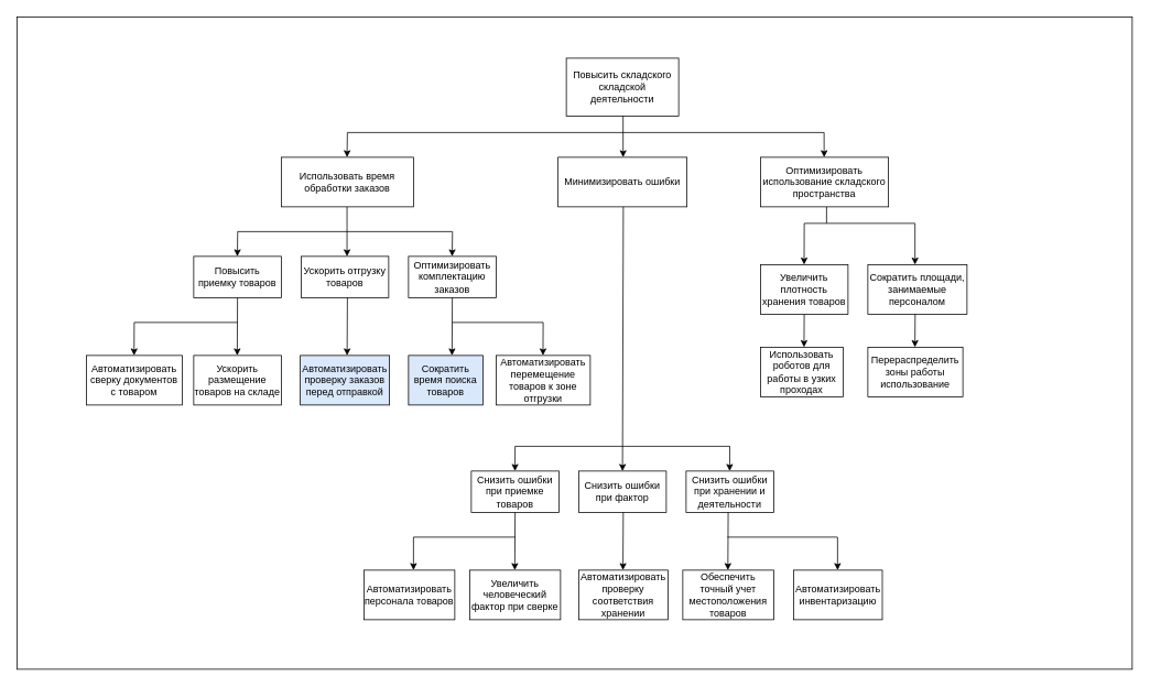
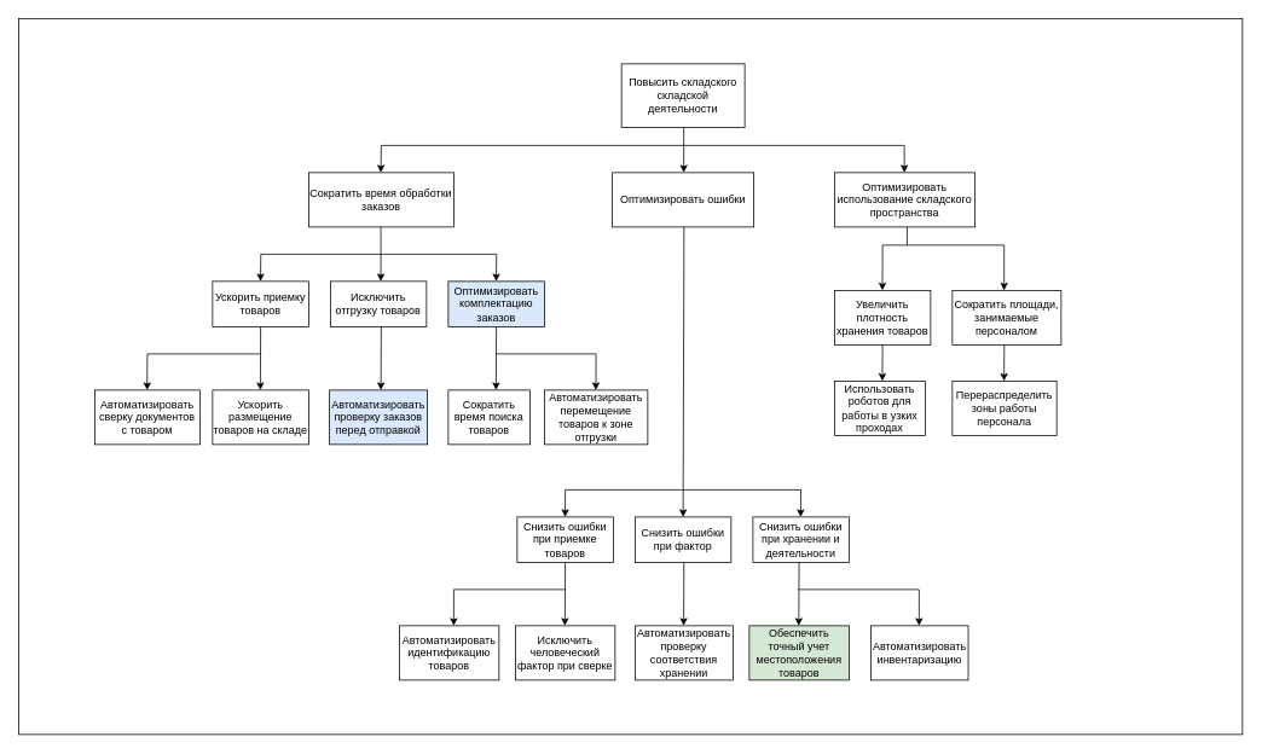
  <mxCell id="0" />
  <mxCell id="1" parent="0" />
  <mxCell id="2" value="" style="rounded=0;whiteSpace=wrap;html=1;" vertex="1" parent="1"><mxGeometry x="20" y="20" width="1350" height="790" as="geometry" /></mxCell>
  <mxCell id="3" value="Повысить складского складской деятельности" style="rounded=0;whiteSpace=wrap;html=1;" vertex="1" parent="1"><mxGeometry x="685" y="70" width="136" height="70" as="geometry" /></mxCell>
- <mxCell id="4" value="Использовать время обработки заказов" style="rounded=0;whiteSpace=wrap;html=1;" vertex="1" parent="1"><mxGeometry x="340" y="190" width="160" height="60" as="geometry" /></mxCell>
+ <mxCell id="4" value="Сократить время обработки заказов" style="rounded=0;whiteSpace=wrap;html=1;" vertex="1" parent="1"><mxGeometry x="340" y="190" width="160" height="60" as="geometry" /></mxCell>
  <mxCell id="5" value="Оптимизировать использование складского пространства" style="rounded=0;whiteSpace=wrap;html=1;" vertex="1" parent="1"><mxGeometry x="920" y="190" width="155" height="60" as="geometry" /></mxCell>
- <mxCell id="6" value="Ускорить отгрузку товаров" style="rounded=0;whiteSpace=wrap;html=1;" vertex="1" parent="1"><mxGeometry x="364" y="310" width="106" height="50" as="geometry" /></mxCell>
- <mxCell id="7" value="Оптимизировать комплектацию заказов" style="rounded=0;whiteSpace=wrap;html=1;" vertex="1" parent="1"><mxGeometry x="494" y="310" width="106" height="50" as="geometry" /></mxCell>
+ <mxCell id="6" value="Исключить отгрузку товаров" style="rounded=0;whiteSpace=wrap;html=1;" vertex="1" parent="1"><mxGeometry x="364" y="310" width="106" height="50" as="geometry" /></mxCell>
+ <mxCell id="7" value="Оптимизировать комплектацию заказов" style="rounded=0;whiteSpace=wrap;html=1;fillColor=#dae8fc;" vertex="1" parent="1"><mxGeometry x="494" y="310" width="106" height="50" as="geometry" /></mxCell>
  <mxCell id="8" value="Снизить ошибки при приемке товаров" style="rounded=0;whiteSpace=wrap;html=1;" vertex="1" parent="1"><mxGeometry x="570" y="570" width="106" height="50" as="geometry" /></mxCell>
  <mxCell id="9" value="Снизить ошибки при фактор" style="rounded=0;whiteSpace=wrap;html=1;" vertex="1" parent="1"><mxGeometry x="700" y="570" width="106" height="50" as="geometry" /></mxCell>
- <mxCell id="10" value="Повысить приемку товаров" style="rounded=0;whiteSpace=wrap;html=1;" vertex="1" parent="1"><mxGeometry x="234" y="310" width="106" height="50" as="geometry" /></mxCell>
- <mxCell id="11" value="Минимизировать ошибки" style="rounded=0;whiteSpace=wrap;html=1;" vertex="1" parent="1"><mxGeometry x="675" y="190" width="156" height="60" as="geometry" /></mxCell>
+ <mxCell id="10" value="Ускорить приемку товаров" style="rounded=0;whiteSpace=wrap;html=1;" vertex="1" parent="1"><mxGeometry x="234" y="310" width="106" height="50" as="geometry" /></mxCell>
+ <mxCell id="11" value="Оптимизировать ошибки" style="rounded=0;whiteSpace=wrap;html=1;" vertex="1" parent="1"><mxGeometry x="675" y="190" width="156" height="60" as="geometry" /></mxCell>
  <mxCell id="12" value="Снизить ошибки при хранении и деятельности" style="rounded=0;whiteSpace=wrap;html=1;" vertex="1" parent="1"><mxGeometry x="830" y="570" width="106" height="50" as="geometry" /></mxCell>
  <mxCell id="13" value="Увеличить плотность хранения товаров" style="rounded=0;whiteSpace=wrap;html=1;" vertex="1" parent="1"><mxGeometry x="920" y="320" width="106" height="60" as="geometry" /></mxCell>
  <mxCell id="14" value="Сократить площади, занимаемые персоналом" style="rounded=0;whiteSpace=wrap;html=1;" vertex="1" parent="1"><mxGeometry x="1050" y="320" width="120" height="60" as="geometry" /></mxCell>
  <mxCell id="15" value="Автоматизировать сверку документов с товаром" style="rounded=0;whiteSpace=wrap;html=1;" vertex="1" parent="1"><mxGeometry x="104" y="430" width="116" height="60" as="geometry" /></mxCell>
  <mxCell id="16" value="Ускорить размещение товаров на складе" style="rounded=0;whiteSpace=wrap;html=1;" vertex="1" parent="1"><mxGeometry x="234" y="430" width="106" height="60" as="geometry" /></mxCell>
  <mxCell id="17" value="Автоматизировать проверку заказов перед отправкой" style="rounded=0;whiteSpace=wrap;html=1;fillColor=#dae8fc;" vertex="1" parent="1"><mxGeometry x="363" y="430" width="108" height="60" as="geometry" /></mxCell>
- <mxCell id="18" value="Сократить время поиска товаров" style="rounded=0;whiteSpace=wrap;html=1;fillColor=#dae8fc;" vertex="1" parent="1"><mxGeometry x="494" y="430" width="90" height="60" as="geometry" /></mxCell>
+ <mxCell id="18" value="Сократить время поиска товаров" style="rounded=0;whiteSpace=wrap;html=1;" vertex="1" parent="1"><mxGeometry x="494" y="430" width="90" height="60" as="geometry" /></mxCell>
  <mxCell id="19" value="Автоматизировать перемещение товаров к зоне отгрузки" style="rounded=0;whiteSpace=wrap;html=1;" vertex="1" parent="1"><mxGeometry x="600" y="430" width="114" height="60" as="geometry" /></mxCell>
- <mxCell id="20" value="Автоматизировать персонала товаров" style="rounded=0;whiteSpace=wrap;html=1;" vertex="1" parent="1"><mxGeometry x="440" y="690" width="110" height="60" as="geometry" /></mxCell>
- <mxCell id="21" value="Увеличить человеческий фактор при сверке" style="rounded=0;whiteSpace=wrap;html=1;" vertex="1" parent="1"><mxGeometry x="568" y="690" width="110" height="60" as="geometry" /></mxCell>
+ <mxCell id="20" value="Автоматизировать идентификацию товаров" style="rounded=0;whiteSpace=wrap;html=1;" vertex="1" parent="1"><mxGeometry x="440" y="690" width="110" height="60" as="geometry" /></mxCell>
+ <mxCell id="21" value="Исключить человеческий фактор при сверке" style="rounded=0;whiteSpace=wrap;html=1;" vertex="1" parent="1"><mxGeometry x="568" y="690" width="110" height="60" as="geometry" /></mxCell>
  <mxCell id="22" value="Автоматизировать проверку соответствия хранении" style="rounded=0;whiteSpace=wrap;html=1;" vertex="1" parent="1"><mxGeometry x="700" y="690" width="108" height="60" as="geometry" /></mxCell>
- <mxCell id="23" value="Обеспечить точный учет местоположения товаров" style="rounded=0;whiteSpace=wrap;html=1;" vertex="1" parent="1"><mxGeometry x="826" y="690" width="110" height="60" as="geometry" /></mxCell>
+ <mxCell id="23" value="Обеспечить точный учет местоположения товаров" style="rounded=0;whiteSpace=wrap;html=1;fillColor=#d5e8d4;" vertex="1" parent="1"><mxGeometry x="826" y="690" width="110" height="60" as="geometry" /></mxCell>
  <mxCell id="24" value="Автоматизировать инвентаризацию" style="rounded=0;whiteSpace=wrap;html=1;" vertex="1" parent="1"><mxGeometry x="960" y="690" width="107.5" height="60" as="geometry" /></mxCell>
  <mxCell id="25" value="Использовать роботов для работы в узких проходах" style="rounded=0;whiteSpace=wrap;html=1;" vertex="1" parent="1"><mxGeometry x="920" y="420" width="100" height="60" as="geometry" /></mxCell>
- <mxCell id="26" value="Перераспределить зоны работы использование" style="rounded=0;whiteSpace=wrap;html=1;" vertex="1" parent="1"><mxGeometry x="1050" y="420" width="115" height="60" as="geometry" /></mxCell>
+ <mxCell id="26" value="Перераспределить зоны работы персонала" style="rounded=0;whiteSpace=wrap;html=1;" vertex="1" parent="1"><mxGeometry x="1050" y="420" width="115" height="60" as="geometry" /></mxCell>
  <mxCell id="27" value="" style="endArrow=classic;html=1;rounded=0;entryX=0.5;entryY=0;entryDx=0;entryDy=0;" edge="1" parent="1" target="9"><mxGeometry width="50" height="50" relative="1" as="geometry"><mxPoint x="754" y="250" as="sourcePoint" /><mxPoint x="753.58" y="560" as="targetPoint" /></mxGeometry></mxCell>
  <mxCell id="28" value="" style="endArrow=classic;html=1;rounded=0;" edge="1" parent="1"><mxGeometry width="50" height="50" relative="1" as="geometry"><mxPoint x="753.71" y="140" as="sourcePoint" /><mxPoint x="753.71" y="190" as="targetPoint" /></mxGeometry></mxCell>
  <mxCell id="29" value="" style="endArrow=classic;html=1;rounded=0;" edge="1" parent="1"><mxGeometry width="50" height="50" relative="1" as="geometry"><mxPoint x="420" y="160" as="sourcePoint" /><mxPoint x="419.58" y="190" as="targetPoint" /></mxGeometry></mxCell>
  <mxCell id="30" value="" style="endArrow=classic;html=1;rounded=0;" edge="1" parent="1"><mxGeometry width="50" height="50" relative="1" as="geometry"><mxPoint x="997" y="160" as="sourcePoint" /><mxPoint x="997.08" y="190" as="targetPoint" /></mxGeometry></mxCell>
  <mxCell id="31" value="" style="endArrow=none;html=1;rounded=0;" edge="1" parent="1"><mxGeometry width="50" height="50" relative="1" as="geometry"><mxPoint x="420" y="160" as="sourcePoint" /><mxPoint x="997" y="160" as="targetPoint" /></mxGeometry></mxCell>
  <mxCell id="32" value="" style="endArrow=classic;html=1;rounded=0;" edge="1" parent="1"><mxGeometry width="50" height="50" relative="1" as="geometry"><mxPoint x="419.58" y="250" as="sourcePoint" /><mxPoint x="419.58" y="310" as="targetPoint" /></mxGeometry></mxCell>
  <mxCell id="33" value="" style="endArrow=classic;html=1;rounded=0;" edge="1" parent="1"><mxGeometry width="50" height="50" relative="1" as="geometry"><mxPoint x="547.21" y="280" as="sourcePoint" /><mxPoint x="546.79" y="310" as="targetPoint" /></mxGeometry></mxCell>
  <mxCell id="34" value="" style="endArrow=classic;html=1;rounded=0;" edge="1" parent="1"><mxGeometry width="50" height="50" relative="1" as="geometry"><mxPoint x="287.21" y="280" as="sourcePoint" /><mxPoint x="286.79" y="310" as="targetPoint" /></mxGeometry></mxCell>
  <mxCell id="35" value="" style="endArrow=none;html=1;rounded=0;" edge="1" parent="1"><mxGeometry width="50" height="50" relative="1" as="geometry"><mxPoint x="287" y="280" as="sourcePoint" /><mxPoint x="547" y="280" as="targetPoint" /></mxGeometry></mxCell>
  <mxCell id="36" value="" style="endArrow=classic;html=1;rounded=0;exitX=0.5;exitY=1;exitDx=0;exitDy=0;" edge="1" parent="1" source="10"><mxGeometry width="50" height="50" relative="1" as="geometry"><mxPoint x="286.66" y="370" as="sourcePoint" /><mxPoint x="286.66" y="430" as="targetPoint" /></mxGeometry></mxCell>
  <mxCell id="37" value="" style="endArrow=classic;html=1;rounded=0;exitX=0.5;exitY=1;exitDx=0;exitDy=0;" edge="1" parent="1"><mxGeometry width="50" height="50" relative="1" as="geometry"><mxPoint x="420" y="360" as="sourcePoint" /><mxPoint x="419.66" y="430" as="targetPoint" /></mxGeometry></mxCell>
  <mxCell id="38" value="" style="endArrow=classic;html=1;rounded=0;exitX=0.5;exitY=1;exitDx=0;exitDy=0;" edge="1" parent="1"><mxGeometry width="50" height="50" relative="1" as="geometry"><mxPoint x="547" y="360" as="sourcePoint" /><mxPoint x="546.66" y="430" as="targetPoint" /></mxGeometry></mxCell>
  <mxCell id="39" value="" style="endArrow=none;html=1;rounded=0;" edge="1" parent="1"><mxGeometry width="50" height="50" relative="1" as="geometry"><mxPoint x="162" y="390" as="sourcePoint" /><mxPoint x="287" y="390" as="targetPoint" /></mxGeometry></mxCell>
  <mxCell id="40" value="" style="endArrow=classic;html=1;rounded=0;" edge="1" parent="1"><mxGeometry width="50" height="50" relative="1" as="geometry"><mxPoint x="162" y="390" as="sourcePoint" /><mxPoint x="161.8" y="430" as="targetPoint" /></mxGeometry></mxCell>
  <mxCell id="41" value="" style="endArrow=none;html=1;rounded=0;" edge="1" parent="1"><mxGeometry width="50" height="50" relative="1" as="geometry"><mxPoint x="623" y="540" as="sourcePoint" /><mxPoint x="883" y="540" as="targetPoint" /></mxGeometry></mxCell>
  <mxCell id="42" value="" style="endArrow=classic;html=1;rounded=0;" edge="1" parent="1"><mxGeometry width="50" height="50" relative="1" as="geometry"><mxPoint x="623" y="540" as="sourcePoint" /><mxPoint x="622.89" y="570" as="targetPoint" /></mxGeometry></mxCell>
  <mxCell id="43" value="" style="endArrow=classic;html=1;rounded=0;" edge="1" parent="1"><mxGeometry width="50" height="50" relative="1" as="geometry"><mxPoint x="882.82" y="540" as="sourcePoint" /><mxPoint x="882.71" y="570" as="targetPoint" /></mxGeometry></mxCell>
  <mxCell id="44" value="" style="endArrow=classic;html=1;rounded=0;" edge="1" parent="1"><mxGeometry width="50" height="50" relative="1" as="geometry"><mxPoint x="1107.08" y="270" as="sourcePoint" /><mxPoint x="1107.08" y="320" as="targetPoint" /></mxGeometry></mxCell>
  <mxCell id="45" value="" style="endArrow=none;html=1;rounded=0;" edge="1" parent="1"><mxGeometry width="50" height="50" relative="1" as="geometry"><mxPoint x="1000" y="270" as="sourcePoint" /><mxPoint x="1107" y="270" as="targetPoint" /></mxGeometry></mxCell>
  <mxCell id="46" value="" style="endArrow=classic;html=1;rounded=0;" edge="1" parent="1"><mxGeometry width="50" height="50" relative="1" as="geometry"><mxPoint x="1107.26" y="380" as="sourcePoint" /><mxPoint x="1107" y="420" as="targetPoint" /></mxGeometry></mxCell>
  <mxCell id="47" value="" style="endArrow=classic;html=1;rounded=0;" edge="1" parent="1"><mxGeometry width="50" height="50" relative="1" as="geometry"><mxPoint x="972.97" y="380" as="sourcePoint" /><mxPoint x="972.71" y="420" as="targetPoint" /></mxGeometry></mxCell>
  <mxCell id="48" value="" style="endArrow=none;html=1;rounded=0;" edge="1" parent="1"><mxGeometry width="50" height="50" relative="1" as="geometry"><mxPoint x="1000" y="270" as="sourcePoint" /><mxPoint x="1000" y="250" as="targetPoint" /></mxGeometry></mxCell>
  <mxCell id="49" value="" style="endArrow=classic;html=1;rounded=0;" edge="1" parent="1"><mxGeometry width="50" height="50" relative="1" as="geometry"><mxPoint x="1000" y="270" as="sourcePoint" /><mxPoint x="972.83" y="320" as="targetPoint" /><Array as="points"><mxPoint x="973" y="270" /></Array></mxGeometry></mxCell>
  <mxCell id="50" value="" style="endArrow=none;html=1;rounded=0;" edge="1" parent="1"><mxGeometry width="50" height="50" relative="1" as="geometry"><mxPoint x="547" y="390" as="sourcePoint" /><mxPoint x="657" y="390" as="targetPoint" /></mxGeometry></mxCell>
  <mxCell id="51" value="" style="endArrow=classic;html=1;rounded=0;" edge="1" parent="1"><mxGeometry width="50" height="50" relative="1" as="geometry"><mxPoint x="656.96" y="390" as="sourcePoint" /><mxPoint x="656.76" y="430" as="targetPoint" /></mxGeometry></mxCell>
  <mxCell id="52" value="" style="endArrow=none;html=1;rounded=0;" edge="1" parent="1"><mxGeometry width="50" height="50" relative="1" as="geometry"><mxPoint x="500" y="650" as="sourcePoint" /><mxPoint x="623" y="650" as="targetPoint" /></mxGeometry></mxCell>
  <mxCell id="53" value="" style="endArrow=classic;html=1;rounded=0;" edge="1" parent="1"><mxGeometry width="50" height="50" relative="1" as="geometry"><mxPoint x="500" y="650" as="sourcePoint" /><mxPoint x="500" y="690" as="targetPoint" /></mxGeometry></mxCell>
  <mxCell id="54" value="" style="endArrow=classic;html=1;rounded=0;exitX=0.5;exitY=1;exitDx=0;exitDy=0;" edge="1" parent="1" source="8"><mxGeometry width="50" height="50" relative="1" as="geometry"><mxPoint x="622.66" y="650" as="sourcePoint" /><mxPoint x="622.66" y="690" as="targetPoint" /></mxGeometry></mxCell>
  <mxCell id="55" value="" style="endArrow=classic;html=1;rounded=0;exitX=0.5;exitY=1;exitDx=0;exitDy=0;" edge="1" parent="1"><mxGeometry width="50" height="50" relative="1" as="geometry"><mxPoint x="753.92" y="620" as="sourcePoint" /><mxPoint x="753.58" y="690" as="targetPoint" /></mxGeometry></mxCell>
  <mxCell id="56" value="" style="endArrow=classic;html=1;rounded=0;exitX=0.5;exitY=1;exitDx=0;exitDy=0;" edge="1" parent="1"><mxGeometry width="50" height="50" relative="1" as="geometry"><mxPoint x="880.92" y="620" as="sourcePoint" /><mxPoint x="880.58" y="690" as="targetPoint" /></mxGeometry></mxCell>
  <mxCell id="57" value="" style="endArrow=none;html=1;rounded=0;" edge="1" parent="1"><mxGeometry width="50" height="50" relative="1" as="geometry"><mxPoint x="880" y="650" as="sourcePoint" /><mxPoint x="1013" y="650" as="targetPoint" /></mxGeometry></mxCell>
  <mxCell id="58" value="" style="endArrow=classic;html=1;rounded=0;" edge="1" parent="1"><mxGeometry width="50" height="50" relative="1" as="geometry"><mxPoint x="1013.33" y="650" as="sourcePoint" /><mxPoint x="1013.33" y="690" as="targetPoint" /></mxGeometry></mxCell>
